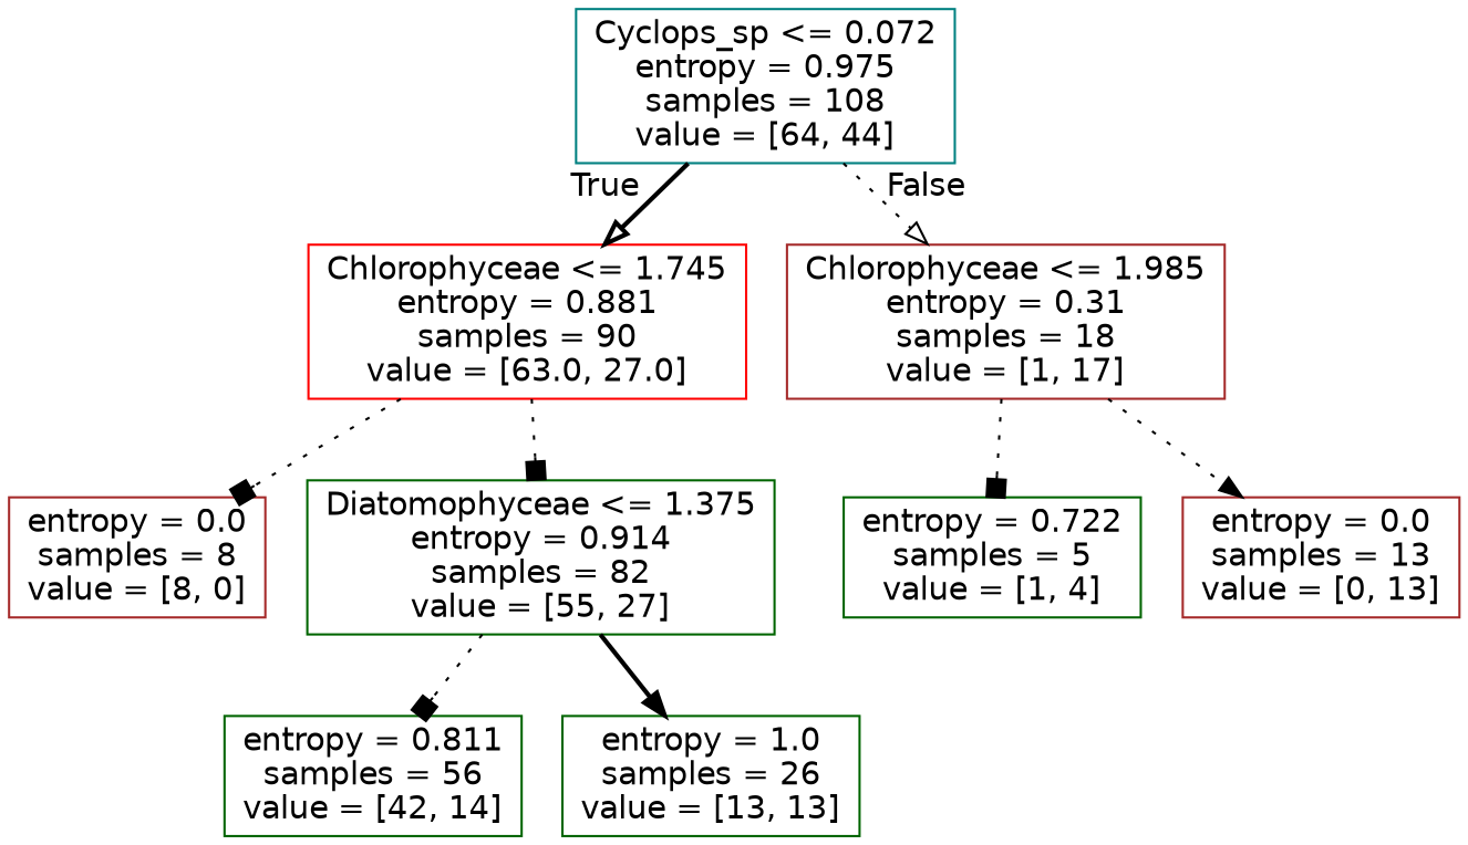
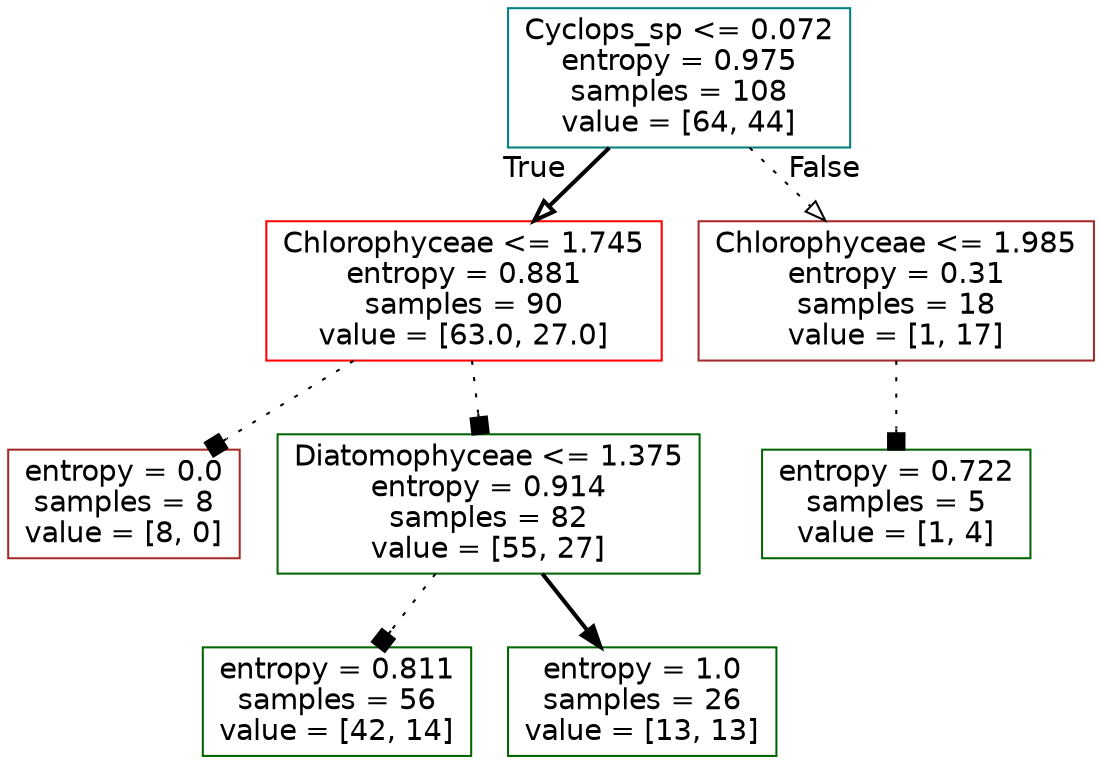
  digraph {
    node [color=darkgreen fontname=helvetica shape=box]
    edge [arrowhead=box fontname=helvetica style=dotted]
    n1 [color=teal label="Cyclops_sp <= 0.072\nentropy = 0.975\nsamples = 108\nvalue = [64, 44]"]
    n2 [color=red label="Chlorophyceae <= 1.745\nentropy = 0.881\nsamples = 90\nvalue = [63.0, 27.0]"]
    n3 [color=brown label="Chlorophyceae <= 1.985\nentropy = 0.31\nsamples = 18\nvalue = [1, 17]"]
    n4 [color=brown label="entropy = 0.0\nsamples = 8\nvalue = [8, 0]"]
    n5 [label="Diatomophyceae <= 1.375\nentropy = 0.914\nsamples = 82\nvalue = [55, 27]"]
    n6 [label="entropy = 0.722\nsamples = 5\nvalue = [1, 4]"]
-   n7 [color=brown label="entropy = 0.0\nsamples = 13\nvalue = [0, 13]"]
    n8 [label="entropy = 0.811\nsamples = 56\nvalue = [42, 14]"]
    n9 [label="entropy = 1.0\nsamples = 26\nvalue = [13, 13]"]
    n1 -> n2 [arrowhead=onormal headlabel=True labelangle=45 labeldistance=2.5 style=bold]
    n1 -> n3 [arrowhead=onormal headlabel=False labelangle=-45 labeldistance=2.5]
    n2 -> n4
    n2 -> n5
    n3 -> n6
-   n3 -> n7 [arrowhead=normal]
    n5 -> n8
    n5 -> n9 [arrowhead=normal style=bold]
  }
